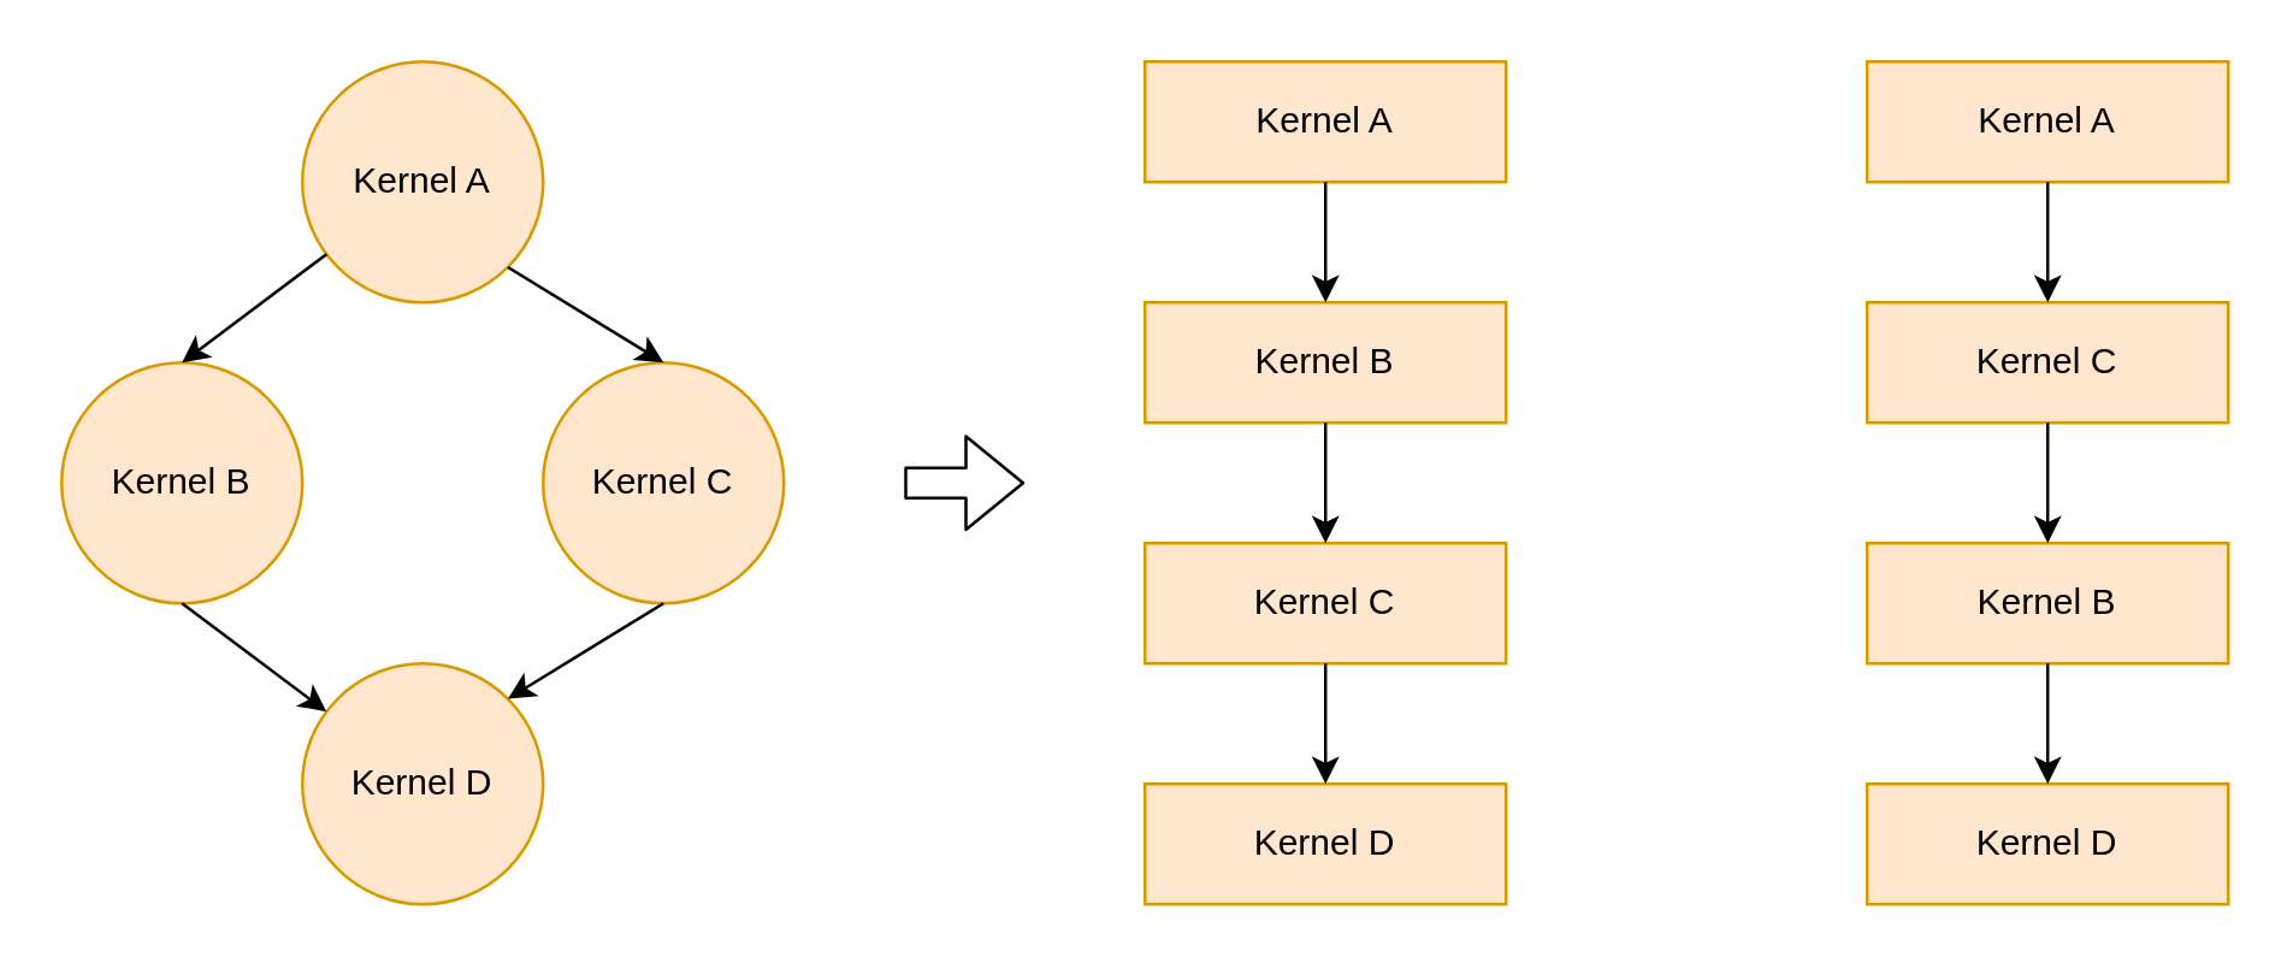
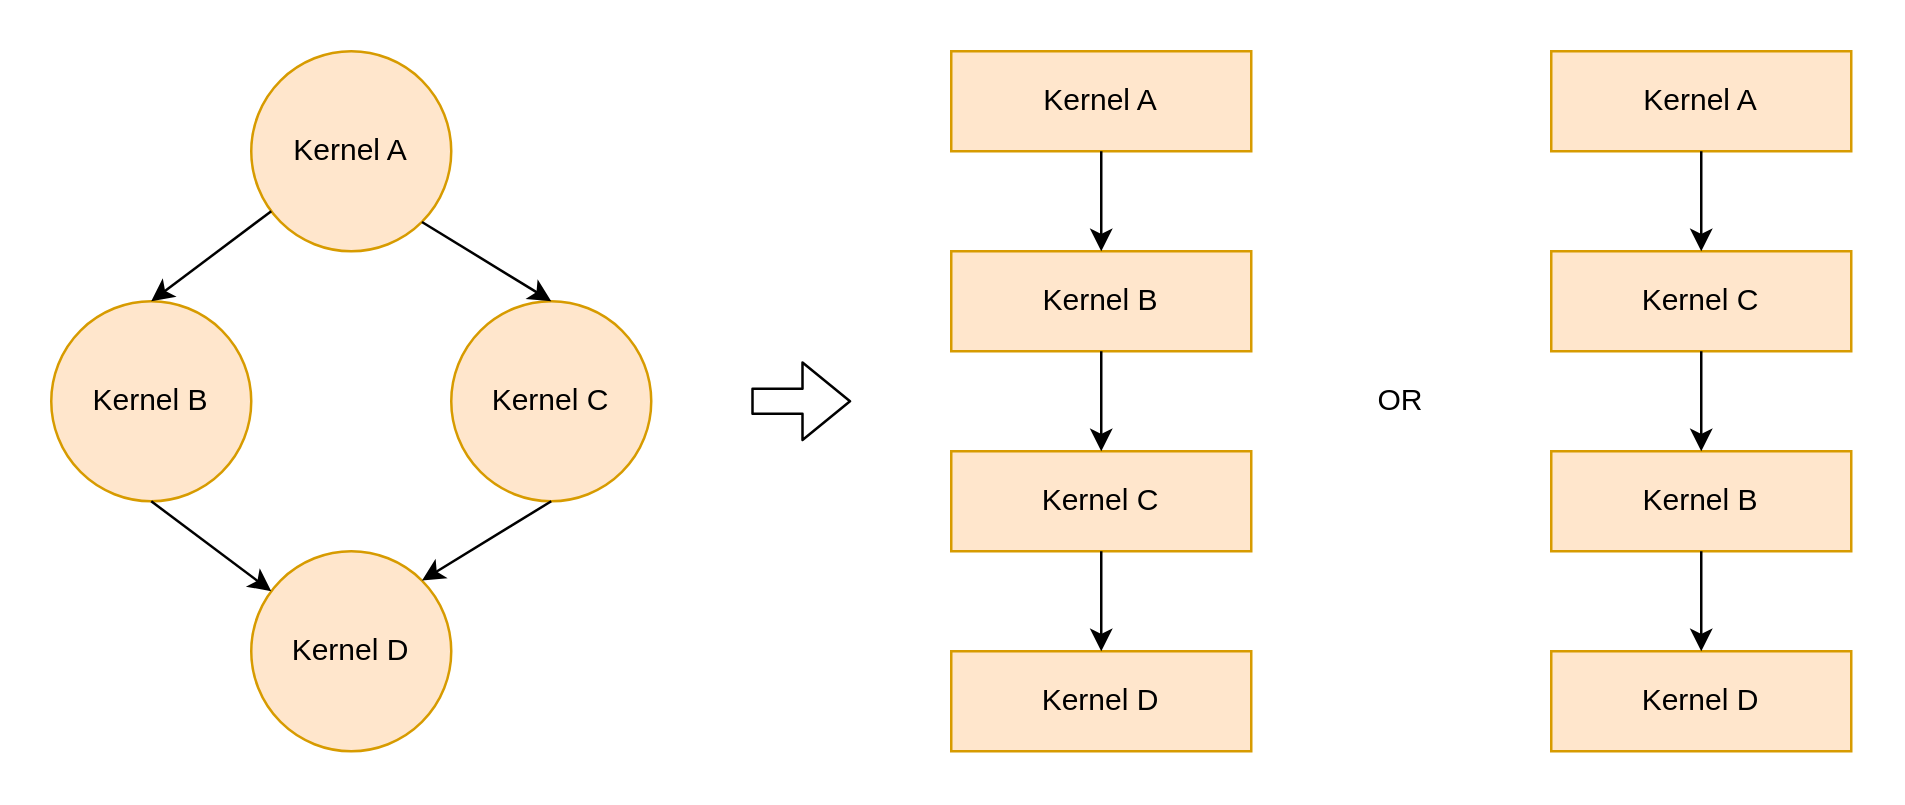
  <mxCell id="0" />
  <mxCell id="1" parent="0" />
  <mxCell id="2" value="Kernel A" style="ellipse;whiteSpace=wrap;html=1;fillColor=#ffe6cc;strokeColor=#d79b00;" parent="1" vertex="1"><mxGeometry x="100" y="20" width="80" height="80" as="geometry" /></mxCell>
  <mxCell id="3" value="Kernel B" style="ellipse;whiteSpace=wrap;html=1;fillColor=#ffe6cc;strokeColor=#d79b00;" parent="1" vertex="1"><mxGeometry x="20" y="120" width="80" height="80" as="geometry" /></mxCell>
  <mxCell id="4" value="Kernel C" style="ellipse;whiteSpace=wrap;html=1;fillColor=#ffe6cc;strokeColor=#d79b00;" parent="1" vertex="1"><mxGeometry x="180" y="120" width="80" height="80" as="geometry" /></mxCell>
  <mxCell id="5" value="Kernel D" style="ellipse;whiteSpace=wrap;html=1;fillColor=#ffe6cc;strokeColor=#d79b00;" parent="1" vertex="1"><mxGeometry x="100" y="220" width="80" height="80" as="geometry" /></mxCell>
  <mxCell id="6" value="" style="endArrow=classic;html=1;entryX=0.5;entryY=0;entryDx=0;entryDy=0;" parent="1" source="2" target="3" edge="1"><mxGeometry width="50" height="50" relative="1" as="geometry"><mxPoint x="330" y="280" as="sourcePoint" /><mxPoint x="380" y="230" as="targetPoint" /></mxGeometry></mxCell>
  <mxCell id="7" value="" style="endArrow=classic;html=1;entryX=0.5;entryY=0;entryDx=0;entryDy=0;exitX=1;exitY=1;exitDx=0;exitDy=0;" parent="1" source="2" target="4" edge="1"><mxGeometry width="50" height="50" relative="1" as="geometry"><mxPoint x="140" y="100" as="sourcePoint" /><mxPoint x="70" y="150" as="targetPoint" /></mxGeometry></mxCell>
  <mxCell id="8" value="" style="endArrow=classic;html=1;entryX=1;entryY=0;entryDx=0;entryDy=0;exitX=0.5;exitY=1;exitDx=0;exitDy=0;" parent="1" source="4" target="5" edge="1"><mxGeometry width="50" height="50" relative="1" as="geometry"><mxPoint x="121.716" y="98.284" as="sourcePoint" /><mxPoint x="70" y="150" as="targetPoint" /></mxGeometry></mxCell>
  <mxCell id="9" value="" style="endArrow=classic;html=1;exitX=0.5;exitY=1;exitDx=0;exitDy=0;" parent="1" source="3" target="5" edge="1"><mxGeometry width="50" height="50" relative="1" as="geometry"><mxPoint x="230" y="230" as="sourcePoint" /><mxPoint x="178.284" y="281.716" as="targetPoint" /></mxGeometry></mxCell>
  <mxCell id="10" value="" style="shape=flexArrow;endArrow=classic;html=1;" edge="1" parent="1"><mxGeometry width="50" height="50" relative="1" as="geometry"><mxPoint x="300" y="160" as="sourcePoint" /><mxPoint x="340" y="160" as="targetPoint" /></mxGeometry></mxCell>
  <mxCell id="11" value="Kernel A" style="rounded=0;whiteSpace=wrap;html=1;fillColor=#ffe6cc;strokeColor=#d79b00;" vertex="1" parent="1"><mxGeometry x="380" y="20" width="120" height="40" as="geometry" /></mxCell>
  <mxCell id="12" value="Kernel B" style="rounded=0;whiteSpace=wrap;html=1;fillColor=#ffe6cc;strokeColor=#d79b00;" vertex="1" parent="1"><mxGeometry x="380" y="100" width="120" height="40" as="geometry" /></mxCell>
  <mxCell id="13" value="Kernel C" style="rounded=0;whiteSpace=wrap;html=1;fillColor=#ffe6cc;strokeColor=#d79b00;" vertex="1" parent="1"><mxGeometry x="380" y="180" width="120" height="40" as="geometry" /></mxCell>
  <mxCell id="14" value="Kernel D" style="rounded=0;whiteSpace=wrap;html=1;fillColor=#ffe6cc;strokeColor=#d79b00;" vertex="1" parent="1"><mxGeometry x="380" y="260" width="120" height="40" as="geometry" /></mxCell>
  <mxCell id="15" value="" style="endArrow=classic;html=1;entryX=0.5;entryY=0;entryDx=0;entryDy=0;exitX=0.5;exitY=1;exitDx=0;exitDy=0;" edge="1" parent="1" source="11" target="12"><mxGeometry width="50" height="50" relative="1" as="geometry"><mxPoint x="320.004" y="60.004" as="sourcePoint" /><mxPoint x="371.72" y="91.72" as="targetPoint" /></mxGeometry></mxCell>
  <mxCell id="16" value="" style="endArrow=classic;html=1;entryX=0.5;entryY=0;entryDx=0;entryDy=0;exitX=0.5;exitY=1;exitDx=0;exitDy=0;" edge="1" parent="1" source="12" target="13"><mxGeometry width="50" height="50" relative="1" as="geometry"><mxPoint x="450" y="70" as="sourcePoint" /><mxPoint x="450" y="110" as="targetPoint" /></mxGeometry></mxCell>
  <mxCell id="17" value="" style="endArrow=classic;html=1;entryX=0.5;entryY=0;entryDx=0;entryDy=0;exitX=0.5;exitY=1;exitDx=0;exitDy=0;" edge="1" parent="1" source="13" target="14"><mxGeometry width="50" height="50" relative="1" as="geometry"><mxPoint x="460" y="80" as="sourcePoint" /><mxPoint x="460" y="120" as="targetPoint" /></mxGeometry></mxCell>
  <mxCell id="18" value="Kernel A" style="rounded=0;whiteSpace=wrap;html=1;fillColor=#ffe6cc;strokeColor=#d79b00;" vertex="1" parent="1"><mxGeometry x="620" y="20" width="120" height="40" as="geometry" /></mxCell>
  <mxCell id="19" value="Kernel C" style="rounded=0;whiteSpace=wrap;html=1;fillColor=#ffe6cc;strokeColor=#d79b00;" vertex="1" parent="1"><mxGeometry x="620" y="100" width="120" height="40" as="geometry" /></mxCell>
  <mxCell id="20" value="Kernel B" style="rounded=0;whiteSpace=wrap;html=1;fillColor=#ffe6cc;strokeColor=#d79b00;" vertex="1" parent="1"><mxGeometry x="620" y="180" width="120" height="40" as="geometry" /></mxCell>
  <mxCell id="21" value="Kernel D" style="rounded=0;whiteSpace=wrap;html=1;fillColor=#ffe6cc;strokeColor=#d79b00;" vertex="1" parent="1"><mxGeometry x="620" y="260" width="120" height="40" as="geometry" /></mxCell>
  <mxCell id="22" value="" style="endArrow=classic;html=1;entryX=0.5;entryY=0;entryDx=0;entryDy=0;exitX=0.5;exitY=1;exitDx=0;exitDy=0;" edge="1" parent="1" source="18" target="19"><mxGeometry width="50" height="50" relative="1" as="geometry"><mxPoint x="560.004" y="60.004" as="sourcePoint" /><mxPoint x="611.72" y="91.72" as="targetPoint" /></mxGeometry></mxCell>
  <mxCell id="23" value="" style="endArrow=classic;html=1;entryX=0.5;entryY=0;entryDx=0;entryDy=0;exitX=0.5;exitY=1;exitDx=0;exitDy=0;" edge="1" parent="1" source="19" target="20"><mxGeometry width="50" height="50" relative="1" as="geometry"><mxPoint x="690" y="70" as="sourcePoint" /><mxPoint x="690" y="110" as="targetPoint" /></mxGeometry></mxCell>
  <mxCell id="24" value="" style="endArrow=classic;html=1;entryX=0.5;entryY=0;entryDx=0;entryDy=0;exitX=0.5;exitY=1;exitDx=0;exitDy=0;" edge="1" parent="1" source="20" target="21"><mxGeometry width="50" height="50" relative="1" as="geometry"><mxPoint x="700" y="80" as="sourcePoint" /><mxPoint x="700" y="120" as="targetPoint" /></mxGeometry></mxCell>
+ <mxCell id="25" value="OR" style="text;html=1;strokeColor=none;fillColor=none;align=center;verticalAlign=middle;whiteSpace=wrap;rounded=0;" vertex="1" parent="1"><mxGeometry x="540" y="150" width="40" height="20" as="geometry" /></mxCell>
